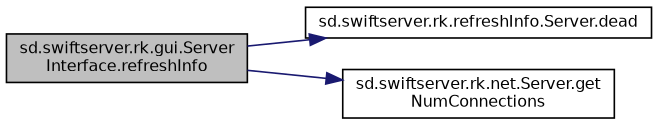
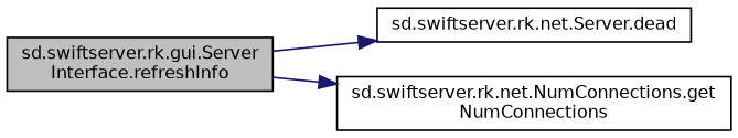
  digraph {
    rankdir=LR
    node [color=black fillcolor=white fontname=Helvetica fontsize=10 shape=record style=filled]
    edge [color=midnightblue fontname=Helvetica fontsize=10 labelfontname=Helvetica labelfontsize=10 style=solid]
    n1 [fillcolor=grey75 fontcolor=black height=0.2 label="sd.swiftserver.rk.gui.Server\lInterface.refreshInfo" width=0.4]
-   n2 [height=0.2 label="sd.swiftserver.rk.refreshInfo.Server.dead" width=0.4]
-   n3 [height=0.2 label="sd.swiftserver.rk.net.Server.get\lNumConnections" width=0.4]
+   n2 [height=0.2 label="sd.swiftserver.rk.net.Server.dead" width=0.4]
+   n3 [height=0.2 label="sd.swiftserver.rk.net.NumConnections.get\lNumConnections" width=0.4]
    n1 -> n2
    n1 -> n3
  }
